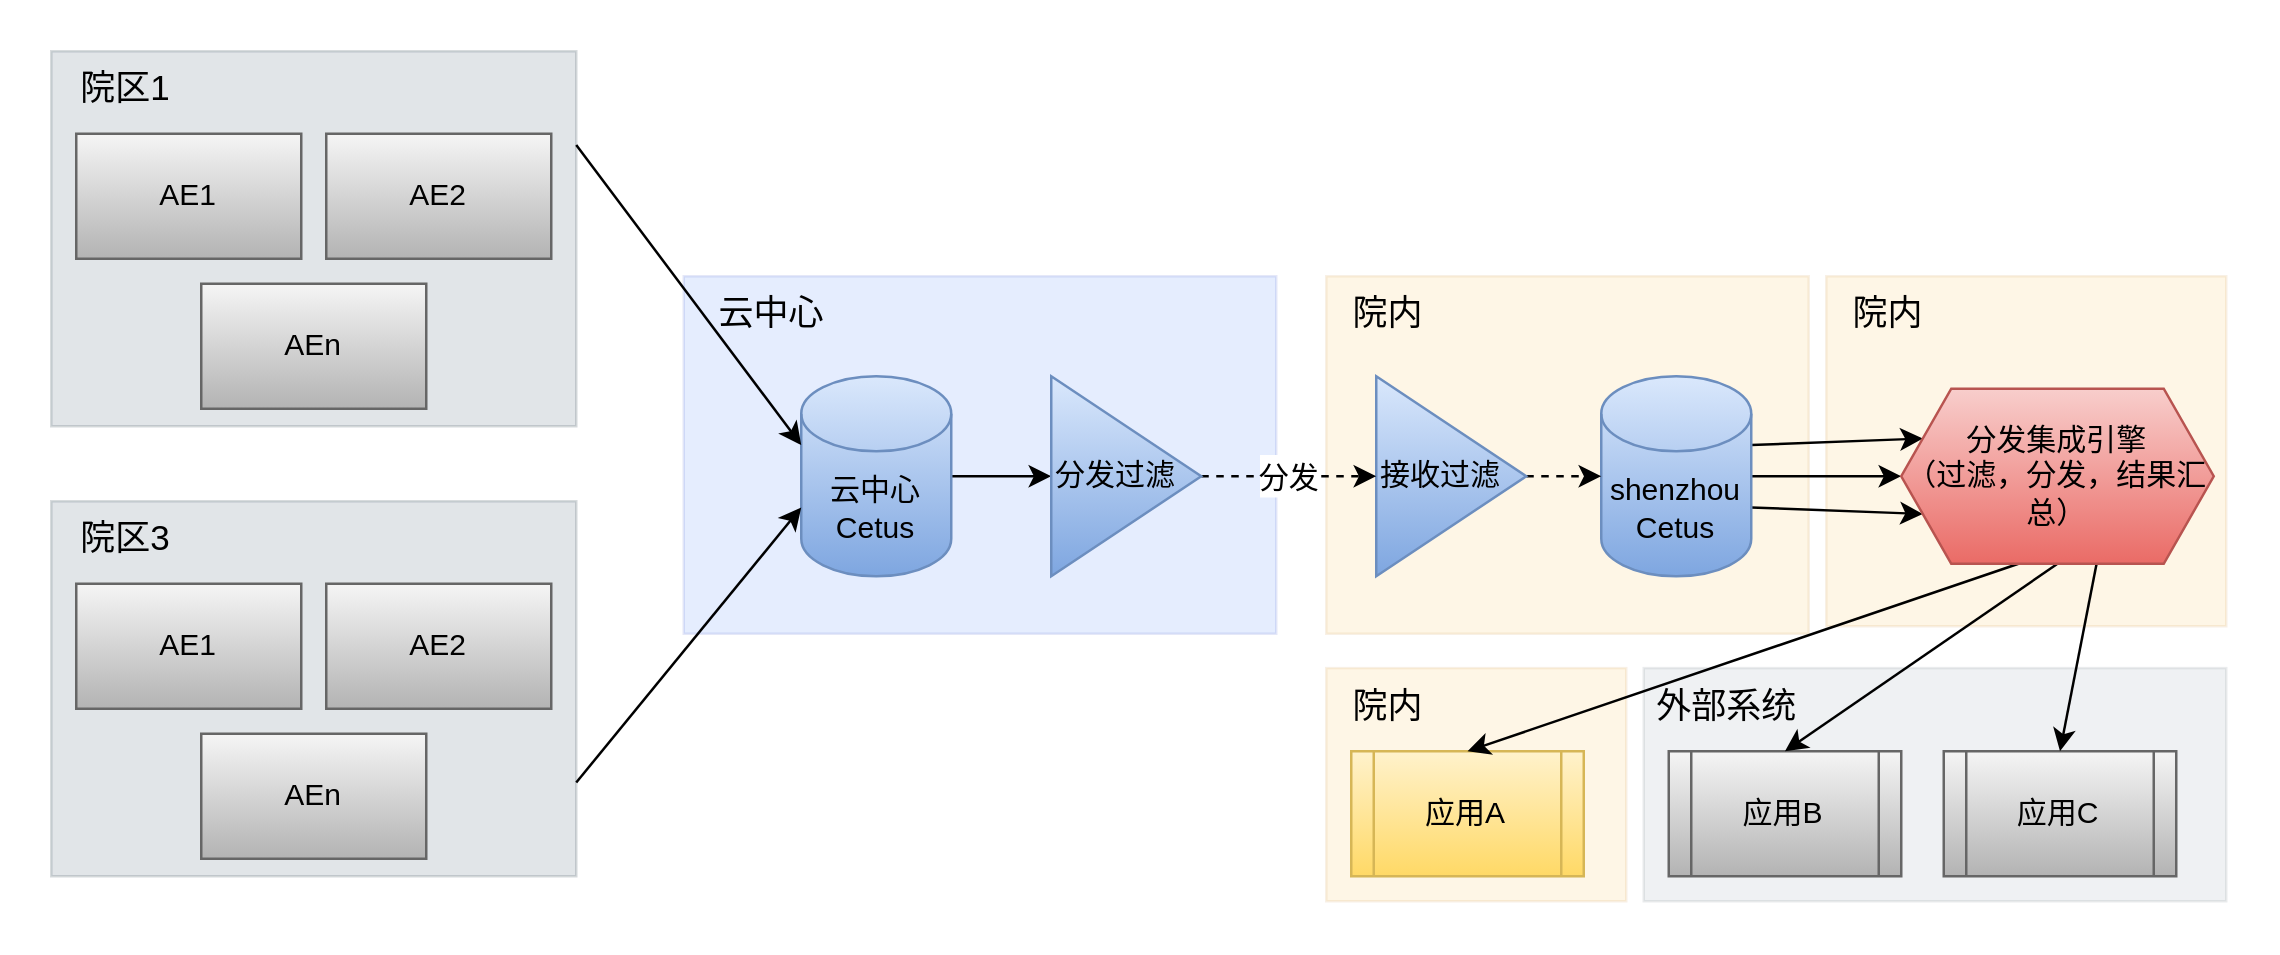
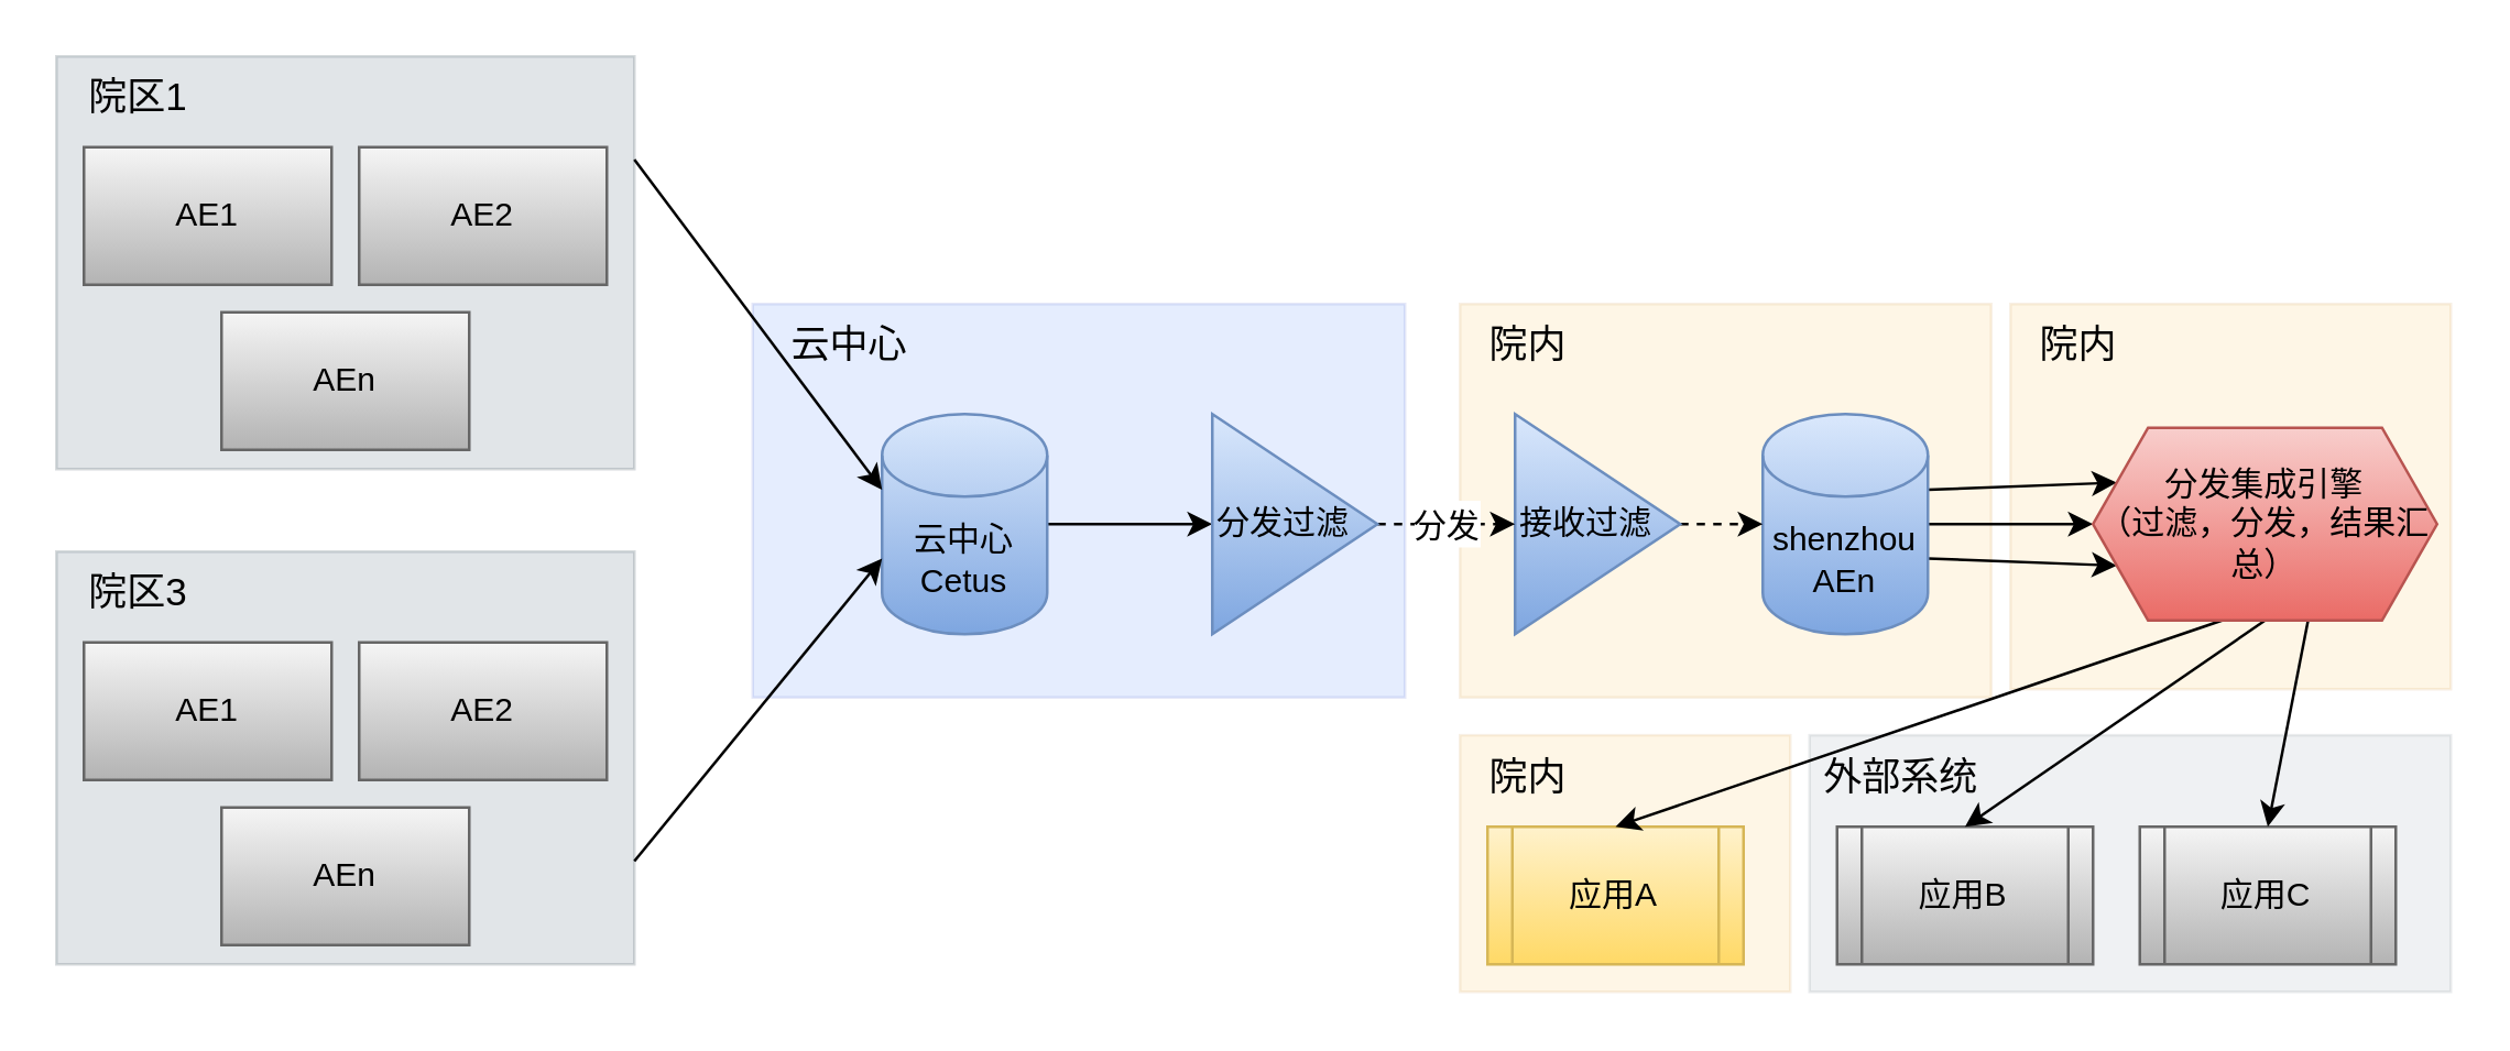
  <mxCell id="0" />
  <mxCell id="1" parent="0" />
  <mxCell id="2" value="" style="rounded=0;whiteSpace=wrap;html=1;fontSize=14;fillColor=#f0a30a;fontColor=#000000;strokeColor=#BD7000;opacity=10;" vertex="1" parent="1"><mxGeometry x="530" y="266.75" width="120" height="93.25" as="geometry" /></mxCell>
  <mxCell id="3" value="" style="rounded=0;whiteSpace=wrap;html=1;fontSize=14;fillColor=#f0a30a;fontColor=#000000;strokeColor=#BD7000;opacity=10;" vertex="1" parent="1"><mxGeometry x="730" y="110" width="160" height="140" as="geometry" /></mxCell>
  <mxCell id="4" value="" style="rounded=0;whiteSpace=wrap;html=1;fontSize=14;fillColor=#647687;fontColor=#ffffff;strokeColor=#314354;opacity=10;" vertex="1" parent="1"><mxGeometry x="657" y="266.75" width="233" height="93.25" as="geometry" /></mxCell>
  <mxCell id="5" value="" style="rounded=0;whiteSpace=wrap;html=1;fontSize=14;fillColor=#0050ef;fontColor=#ffffff;strokeColor=#001DBC;opacity=10;" vertex="1" parent="1"><mxGeometry x="273" y="110" width="237" height="143" as="geometry" /></mxCell>
  <mxCell id="6" value="" style="rounded=0;whiteSpace=wrap;html=1;fontSize=14;fillColor=#f0a30a;fontColor=#000000;strokeColor=#BD7000;opacity=10;" vertex="1" parent="1"><mxGeometry x="530" y="110" width="193" height="143" as="geometry" /></mxCell>
  <mxCell id="7" style="edgeStyle=none;rounded=0;orthogonalLoop=1;jettySize=auto;html=1;exitX=1;exitY=0.5;exitDx=0;exitDy=0;exitPerimeter=0;fontSize=14;" edge="1" parent="1" source="8" target="41"><mxGeometry relative="1" as="geometry" /></mxCell>
  <mxCell id="8" value="云中心&lt;br&gt;Cetus" style="shape=cylinder3;whiteSpace=wrap;html=1;boundedLbl=1;backgroundOutline=1;size=15;fillColor=#dae8fc;gradientColor=#7ea6e0;strokeColor=#6c8ebf;" parent="1" vertex="1"><mxGeometry x="320" y="150" width="60" height="80" as="geometry" /></mxCell>
  <mxCell id="9" style="rounded=0;orthogonalLoop=1;jettySize=auto;html=1;exitX=1;exitY=0;exitDx=0;exitDy=27.5;exitPerimeter=0;entryX=0;entryY=0.25;entryDx=0;entryDy=0;" edge="1" parent="1" source="12" target="35"><mxGeometry relative="1" as="geometry" /></mxCell>
  <mxCell id="10" style="edgeStyle=none;rounded=0;orthogonalLoop=1;jettySize=auto;html=1;entryX=0;entryY=0.5;entryDx=0;entryDy=0;" edge="1" parent="1" source="12" target="35"><mxGeometry relative="1" as="geometry" /></mxCell>
  <mxCell id="11" style="edgeStyle=none;rounded=0;orthogonalLoop=1;jettySize=auto;html=1;exitX=1;exitY=0;exitDx=0;exitDy=52.5;exitPerimeter=0;entryX=0;entryY=0.75;entryDx=0;entryDy=0;" edge="1" parent="1" source="12" target="35"><mxGeometry relative="1" as="geometry" /></mxCell>
- <mxCell id="12" value="shenzhou&lt;br&gt;Cetus" style="shape=cylinder3;whiteSpace=wrap;html=1;boundedLbl=1;backgroundOutline=1;size=15;fillColor=#dae8fc;gradientColor=#7ea6e0;strokeColor=#6c8ebf;" parent="1" vertex="1"><mxGeometry x="640" y="150" width="60" height="80" as="geometry" /></mxCell>
+ <mxCell id="12" value="shenzhou&lt;br&gt;AEn" style="shape=cylinder3;whiteSpace=wrap;html=1;boundedLbl=1;backgroundOutline=1;size=15;fillColor=#dae8fc;gradientColor=#7ea6e0;strokeColor=#6c8ebf;" parent="1" vertex="1"><mxGeometry x="640" y="150" width="60" height="80" as="geometry" /></mxCell>
  <mxCell id="13" value="" style="group;fillColor=#647687;fontColor=#ffffff;strokeColor=#314354;opacity=10;" parent="1" vertex="1" connectable="0"><mxGeometry x="20" y="20" width="210" height="150" as="geometry" /></mxCell>
  <mxCell id="14" value="" style="rounded=0;whiteSpace=wrap;html=1;fillColor=#647687;strokeColor=#314354;opacity=10;" parent="13" vertex="1"><mxGeometry width="210" height="150" as="geometry" /></mxCell>
  <mxCell id="15" value="AE1" style="rounded=0;whiteSpace=wrap;html=1;fillColor=#f5f5f5;gradientColor=#b3b3b3;strokeColor=#666666;" parent="13" vertex="1"><mxGeometry x="10" y="33" width="90" height="50" as="geometry" /></mxCell>
  <mxCell id="16" value="AE2" style="rounded=0;whiteSpace=wrap;html=1;fillColor=#f5f5f5;gradientColor=#b3b3b3;strokeColor=#666666;" parent="13" vertex="1"><mxGeometry x="110" y="33" width="90" height="50" as="geometry" /></mxCell>
  <mxCell id="17" value="AEn" style="rounded=0;whiteSpace=wrap;html=1;fillColor=#f5f5f5;gradientColor=#b3b3b3;strokeColor=#666666;" parent="13" vertex="1"><mxGeometry x="60" y="93" width="90" height="50" as="geometry" /></mxCell>
  <mxCell id="18" value="&lt;font style=&quot;font-size: 14px&quot;&gt;院区1&lt;/font&gt;" style="text;html=1;strokeColor=none;fillColor=none;align=center;verticalAlign=middle;whiteSpace=wrap;rounded=0;fontSize=10;" vertex="1" parent="13"><mxGeometry width="60" height="30" as="geometry" /></mxCell>
  <mxCell id="19" value="" style="group;fillColor=#647687;strokeColor=#314354;opacity=10;fontColor=#ffffff;" parent="1" vertex="1" connectable="0"><mxGeometry x="20" y="200" width="210" height="150" as="geometry" /></mxCell>
  <mxCell id="20" value="" style="rounded=0;whiteSpace=wrap;html=1;fillColor=#647687;strokeColor=#314354;opacity=10;" parent="19" vertex="1"><mxGeometry width="210" height="150" as="geometry" /></mxCell>
  <mxCell id="21" value="AE1" style="rounded=0;whiteSpace=wrap;html=1;fillColor=#f5f5f5;gradientColor=#b3b3b3;strokeColor=#666666;" parent="19" vertex="1"><mxGeometry x="10" y="33" width="90" height="50" as="geometry" /></mxCell>
  <mxCell id="22" value="AE2" style="rounded=0;whiteSpace=wrap;html=1;fillColor=#f5f5f5;gradientColor=#b3b3b3;strokeColor=#666666;" parent="19" vertex="1"><mxGeometry x="110" y="33" width="90" height="50" as="geometry" /></mxCell>
  <mxCell id="23" value="AEn" style="rounded=0;whiteSpace=wrap;html=1;fillColor=#f5f5f5;gradientColor=#b3b3b3;strokeColor=#666666;" parent="19" vertex="1"><mxGeometry x="60" y="93" width="90" height="50" as="geometry" /></mxCell>
  <mxCell id="24" value="&lt;font style=&quot;font-size: 14px&quot;&gt;院区3&lt;/font&gt;" style="text;html=1;strokeColor=none;fillColor=none;align=center;verticalAlign=middle;whiteSpace=wrap;rounded=0;fontSize=10;" vertex="1" parent="19"><mxGeometry width="60" height="30" as="geometry" /></mxCell>
  <mxCell id="25" value="" style="endArrow=classic;html=1;rounded=0;exitX=1;exitY=0.25;exitDx=0;exitDy=0;entryX=0;entryY=0;entryDx=0;entryDy=27.5;entryPerimeter=0;" edge="1" parent="1" source="14" target="8"><mxGeometry width="50" height="50" relative="1" as="geometry"><mxPoint x="300" y="110" as="sourcePoint" /><mxPoint x="350" y="60" as="targetPoint" /></mxGeometry></mxCell>
  <mxCell id="26" value="" style="endArrow=classic;html=1;rounded=0;exitX=1;exitY=0.75;exitDx=0;exitDy=0;entryX=0;entryY=0;entryDx=0;entryDy=52.5;entryPerimeter=0;" edge="1" parent="1" source="20" target="8"><mxGeometry width="50" height="50" relative="1" as="geometry"><mxPoint x="340" y="360" as="sourcePoint" /><mxPoint x="390" y="310" as="targetPoint" /></mxGeometry></mxCell>
  <mxCell id="27" style="edgeStyle=orthogonalEdgeStyle;rounded=0;orthogonalLoop=1;jettySize=auto;html=1;exitX=1;exitY=0.5;exitDx=0;exitDy=0;entryX=0;entryY=0.5;entryDx=0;entryDy=0;entryPerimeter=0;dashed=1;" edge="1" parent="1" source="28" target="12"><mxGeometry relative="1" as="geometry" /></mxCell>
  <mxCell id="28" value="接收过滤" style="triangle;whiteSpace=wrap;html=1;align=left;fillColor=#dae8fc;gradientColor=#7ea6e0;strokeColor=#6c8ebf;" vertex="1" parent="1"><mxGeometry x="550" y="150" width="60" height="80" as="geometry" /></mxCell>
  <mxCell id="29" value="应用C" style="shape=process;whiteSpace=wrap;html=1;backgroundOutline=1;fillColor=#f5f5f5;gradientColor=#b3b3b3;strokeColor=#666666;" vertex="1" parent="1"><mxGeometry x="777" y="300" width="93" height="50" as="geometry" /></mxCell>
  <mxCell id="30" value="应用A" style="shape=process;whiteSpace=wrap;html=1;backgroundOutline=1;fillColor=#fff2cc;gradientColor=#ffd966;strokeColor=#d6b656;" vertex="1" parent="1"><mxGeometry x="540" y="300" width="93" height="50" as="geometry" /></mxCell>
  <mxCell id="31" value="应用B" style="shape=process;whiteSpace=wrap;html=1;backgroundOutline=1;fillColor=#f5f5f5;gradientColor=#b3b3b3;strokeColor=#666666;" vertex="1" parent="1"><mxGeometry x="667" y="300" width="93" height="50" as="geometry" /></mxCell>
  <mxCell id="32" style="edgeStyle=none;rounded=0;orthogonalLoop=1;jettySize=auto;html=1;exitX=0.375;exitY=1;exitDx=0;exitDy=0;entryX=0.5;entryY=0;entryDx=0;entryDy=0;" edge="1" parent="1" source="35" target="30"><mxGeometry relative="1" as="geometry" /></mxCell>
  <mxCell id="33" style="edgeStyle=none;rounded=0;orthogonalLoop=1;jettySize=auto;html=1;exitX=0.5;exitY=1;exitDx=0;exitDy=0;entryX=0.5;entryY=0;entryDx=0;entryDy=0;" edge="1" parent="1" source="35" target="31"><mxGeometry relative="1" as="geometry" /></mxCell>
  <mxCell id="34" style="edgeStyle=none;rounded=0;orthogonalLoop=1;jettySize=auto;html=1;exitX=0.625;exitY=1;exitDx=0;exitDy=0;entryX=0.5;entryY=0;entryDx=0;entryDy=0;" edge="1" parent="1" source="35" target="29"><mxGeometry relative="1" as="geometry" /></mxCell>
  <mxCell id="35" value="分发集成引擎&lt;br&gt;（过滤，分发，结果汇总）" style="shape=hexagon;perimeter=hexagonPerimeter2;whiteSpace=wrap;html=1;fixedSize=1;fillColor=#f8cecc;gradientColor=#ea6b66;strokeColor=#b85450;" vertex="1" parent="1"><mxGeometry x="760" y="155" width="125" height="70" as="geometry" /></mxCell>
  <mxCell id="36" value="&lt;span style=&quot;font-size: 14px&quot;&gt;&amp;nbsp;云中心&lt;/span&gt;" style="text;html=1;strokeColor=none;fillColor=none;align=center;verticalAlign=middle;whiteSpace=wrap;rounded=0;fontSize=10;" vertex="1" parent="1"><mxGeometry x="273" y="110" width="67" height="30" as="geometry" /></mxCell>
  <mxCell id="37" value="&lt;span style=&quot;font-size: 14px&quot;&gt;院内&lt;/span&gt;" style="text;html=1;strokeColor=none;fillColor=none;align=center;verticalAlign=middle;whiteSpace=wrap;rounded=0;fontSize=10;" vertex="1" parent="1"><mxGeometry x="530" y="110" width="50" height="30" as="geometry" /></mxCell>
  <mxCell id="38" value="&lt;span style=&quot;font-size: 14px&quot;&gt;院内&lt;/span&gt;" style="text;html=1;strokeColor=none;fillColor=none;align=center;verticalAlign=middle;whiteSpace=wrap;rounded=0;fontSize=10;" vertex="1" parent="1"><mxGeometry x="530" y="266.75" width="50" height="30" as="geometry" /></mxCell>
  <mxCell id="39" value="&lt;span style=&quot;font-size: 14px&quot;&gt;外部系统&lt;/span&gt;" style="text;html=1;strokeColor=none;fillColor=none;align=center;verticalAlign=middle;whiteSpace=wrap;rounded=0;fontSize=10;" vertex="1" parent="1"><mxGeometry x="657" y="266.75" width="67" height="30" as="geometry" /></mxCell>
  <mxCell id="40" value="&lt;font style=&quot;font-size: 12px&quot;&gt;分发&lt;/font&gt;" style="edgeStyle=none;rounded=0;orthogonalLoop=1;jettySize=auto;html=1;entryX=0;entryY=0.5;entryDx=0;entryDy=0;fontSize=14;dashed=1;" edge="1" parent="1" source="41" target="28"><mxGeometry relative="1" as="geometry" /></mxCell>
- <mxCell id="41" value="分发过滤" style="triangle;whiteSpace=wrap;html=1;align=left;fillColor=#dae8fc;gradientColor=#7ea6e0;strokeColor=#6c8ebf;" vertex="1" parent="1"><mxGeometry x="420" y="150" width="60" height="80" as="geometry" /></mxCell>
+ <mxCell id="41" value="分发过滤" style="triangle;whiteSpace=wrap;html=1;align=left;fillColor=#dae8fc;gradientColor=#7ea6e0;strokeColor=#6c8ebf;" vertex="1" parent="1"><mxGeometry x="440" y="150" width="60" height="80" as="geometry" /></mxCell>
  <mxCell id="42" value="&lt;span style=&quot;font-size: 14px&quot;&gt;院内&lt;/span&gt;" style="text;html=1;strokeColor=none;fillColor=none;align=center;verticalAlign=middle;whiteSpace=wrap;rounded=0;fontSize=10;" vertex="1" parent="1"><mxGeometry x="730" y="110" width="50" height="30" as="geometry" /></mxCell>
